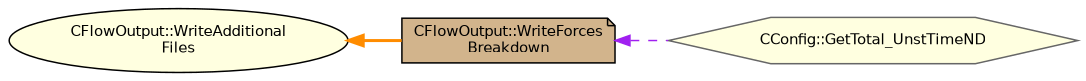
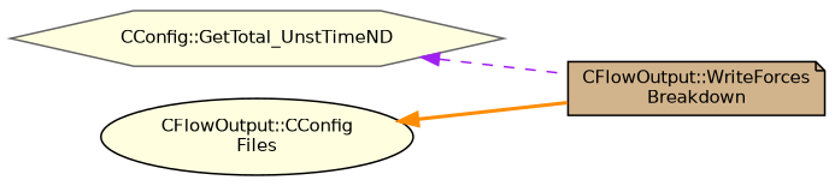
  digraph {
    rankdir=LR
    node [color=black fillcolor=lightyellow fontname=Helvetica fontsize=10 style=filled]
    edge [dir=back fontname=Helvetica fontsize=10 labelfontname=Helvetica labelfontsize=10]
    n1 [color=gray40 fontcolor=black height=0.2 label="CConfig::GetTotal_UnstTimeND" shape=hexagon width=0.4]
    n2 [fillcolor=tan height=0.2 label="CFlowOutput::WriteForces\lBreakdown" shape=note width=0.4]
-   n3 [height=0.2 label="CFlowOutput::WriteAdditional\lFiles" shape=ellipse width=0.4]
-   n2 -> n1 [color=purple style=dashed]
+   n3 [height=0.2 label="CFlowOutput::CConfig\lFiles" shape=ellipse width=0.4]
+   n1 -> n2 [color=purple style=dashed]
    n3 -> n2 [color=darkorange style=bold]
  }
